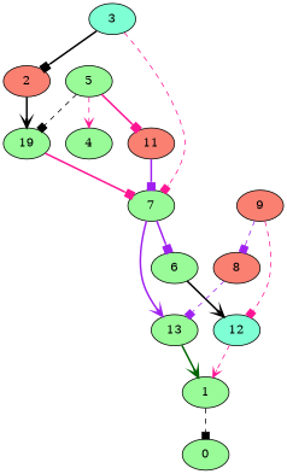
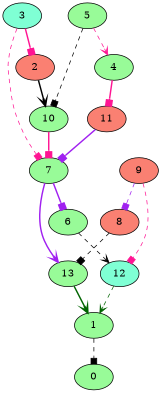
  digraph {
    node [fillcolor=palegreen style=filled]
    edge [arrowhead=box color=black style=dashed]
    1
    0
    3 [fillcolor=aquamarine]
    2 [fillcolor=salmon]
    7
-   10 [label=19]
+   10
    11 [fillcolor=salmon]
    5
    4
    6
    13
    12 [fillcolor=aquamarine]
    9 [fillcolor=salmon]
    8 [fillcolor=salmon]
    1 -> 0
-   3 -> 2 [style=bold]
+   3 -> 2 [color=deeppink style=bold]
    3 -> 7 [color=deeppink]
    2 -> 10 [arrowhead=vee style=bold]
    7 -> 6 [color=purple style=bold]
    7 -> 13 [arrowhead=vee color=purple style=bold]
    10 -> 7 [color=deeppink style=bold]
    11 -> 7 [color=purple style=bold]
    5 -> 10
    5 -> 4 [arrowhead=vee color=deeppink]
-   5 -> 11 [color=deeppink style=bold]
-   6 -> 12 [arrowhead=vee style=bold]
+   4 -> 11 [color=deeppink style=bold]
+   6 -> 12 [arrowhead=vee]
    13 -> 1 [arrowhead=vee color=darkgreen style=bold]
-   12 -> 1 [arrowhead=vee color=deeppink]
+   12 -> 1 [arrowhead=vee color=darkgreen]
    9 -> 12 [color=deeppink]
    9 -> 8 [color=purple]
-   8 -> 13 [color=purple]
+   8 -> 13
  }
